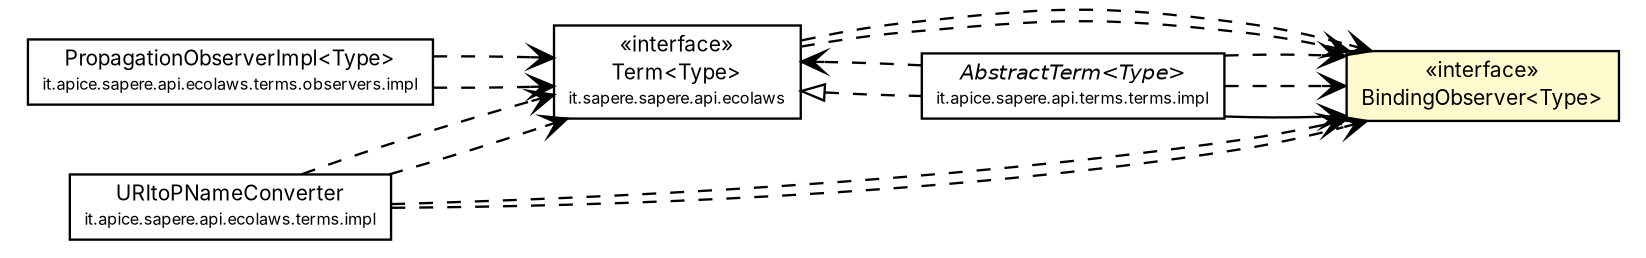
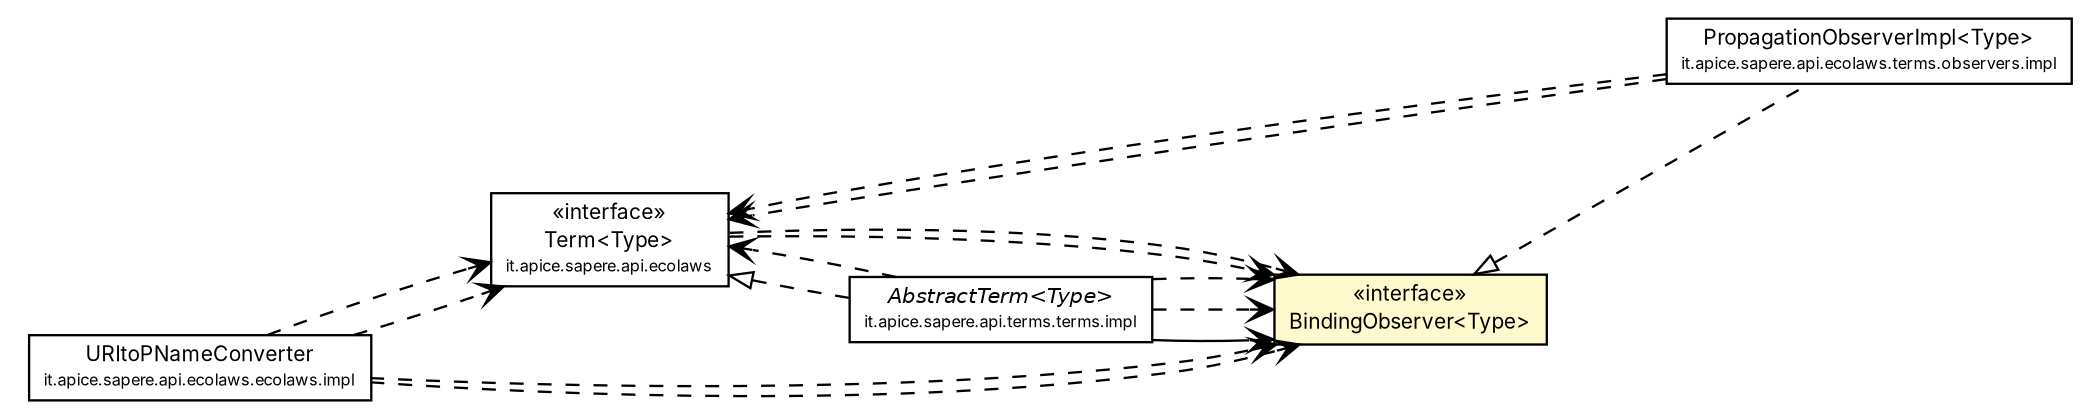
  digraph {
    fontname=Inter
    rankdir=LR
    node [fontcolor=black fontname=Inter fontsize=9.0 shape=plaintext]
    edge [arrowhead=open color=black fontcolor=black fontname=Inter fontsize=10.0 headport=p labelfontname=Helvetica labelfontsize=10 style=dashed tailport=p]
-   n1 [label=<<table border="0" cellborder="1" cellspacing="0" cellpadding="2" port="p" href="../../Term.html"> 		<tr><td><table border="0" cellspacing="0" cellpadding="1"> 			<tr><td> &laquo;interface&raquo; </td></tr> 			<tr><td> Term&lt;Type&gt; </td></tr> 			<tr><td><font point-size="7.0"> it.sapere.sapere.api.ecolaws </font></td></tr> 		</table></td></tr> 		</table>>]
+   n1 [label=<<table border="0" cellborder="1" cellspacing="0" cellpadding="2" port="p" href="../../Term.html"> 		<tr><td><table border="0" cellspacing="0" cellpadding="1"> 			<tr><td> &laquo;interface&raquo; </td></tr> 			<tr><td> Term&lt;Type&gt; </td></tr> 			<tr><td><font point-size="7.0"> it.apice.sapere.api.ecolaws </font></td></tr> 		</table></td></tr> 		</table>>]
    n2 [label=<<table border="0" cellborder="1" cellspacing="0" cellpadding="2" port="p" bgcolor="lemonChiffon" href="./BindingObserver.html"> 		<tr><td><table border="0" cellspacing="0" cellpadding="1"> 			<tr><td> &laquo;interface&raquo; </td></tr> 			<tr><td> BindingObserver&lt;Type&gt; </td></tr> 		</table></td></tr> 		</table>>]
    n3 [label=<<table border="0" cellborder="1" cellspacing="0" cellpadding="2" port="p" href="../impl/AbstractTerm.html"> 		<tr><td><table border="0" cellspacing="0" cellpadding="1"> 			<tr><td><font face="Helvetica-Oblique"> AbstractTerm&lt;Type&gt; </font></td></tr> 			<tr><td><font point-size="7.0"> it.apice.sapere.api.terms.terms.impl </font></td></tr> 		</table></td></tr> 		</table>>]
    n4 [label=<<table border="0" cellborder="1" cellspacing="0" cellpadding="2" port="p" href="./impl/PropagationObserverImpl.html"> 		<tr><td><table border="0" cellspacing="0" cellpadding="1"> 			<tr><td> PropagationObserverImpl&lt;Type&gt; </td></tr> 			<tr><td><font point-size="7.0"> it.apice.sapere.api.ecolaws.terms.observers.impl </font></td></tr> 		</table></td></tr> 		</table>>]
-   n5 [label=<<table border="0" cellborder="1" cellspacing="0" cellpadding="2" port="p" href="../impl/URItoPNameConverter.html"> 		<tr><td><table border="0" cellspacing="0" cellpadding="1"> 			<tr><td> URItoPNameConverter </td></tr> 			<tr><td><font point-size="7.0"> it.apice.sapere.api.ecolaws.terms.impl </font></td></tr> 		</table></td></tr> 		</table>>]
+   n5 [label=<<table border="0" cellborder="1" cellspacing="0" cellpadding="2" port="p" href="../impl/URItoPNameConverter.html"> 		<tr><td><table border="0" cellspacing="0" cellpadding="1"> 			<tr><td> URItoPNameConverter </td></tr> 			<tr><td><font point-size="7.0"> it.apice.sapere.api.ecolaws.ecolaws.impl </font></td></tr> 		</table></td></tr> 		</table>>]
    n1 -> n2
    n1 -> n2
    n1 -> n3 [arrowtail=empty dir=back fontsize=10 arrowhead="" color="" fontcolor=""]
+   n2 -> n4 [arrowtail=empty dir=back fontsize=10 arrowhead="" color="" fontcolor=""]
    n3 -> n1
    n3 -> n2 [headlabel="*" style=""]
    n3 -> n2
    n3 -> n2
    n4 -> n1
    n4 -> n1
    n5 -> n1
    n5 -> n1
    n5 -> n2
    n5 -> n2
  }
